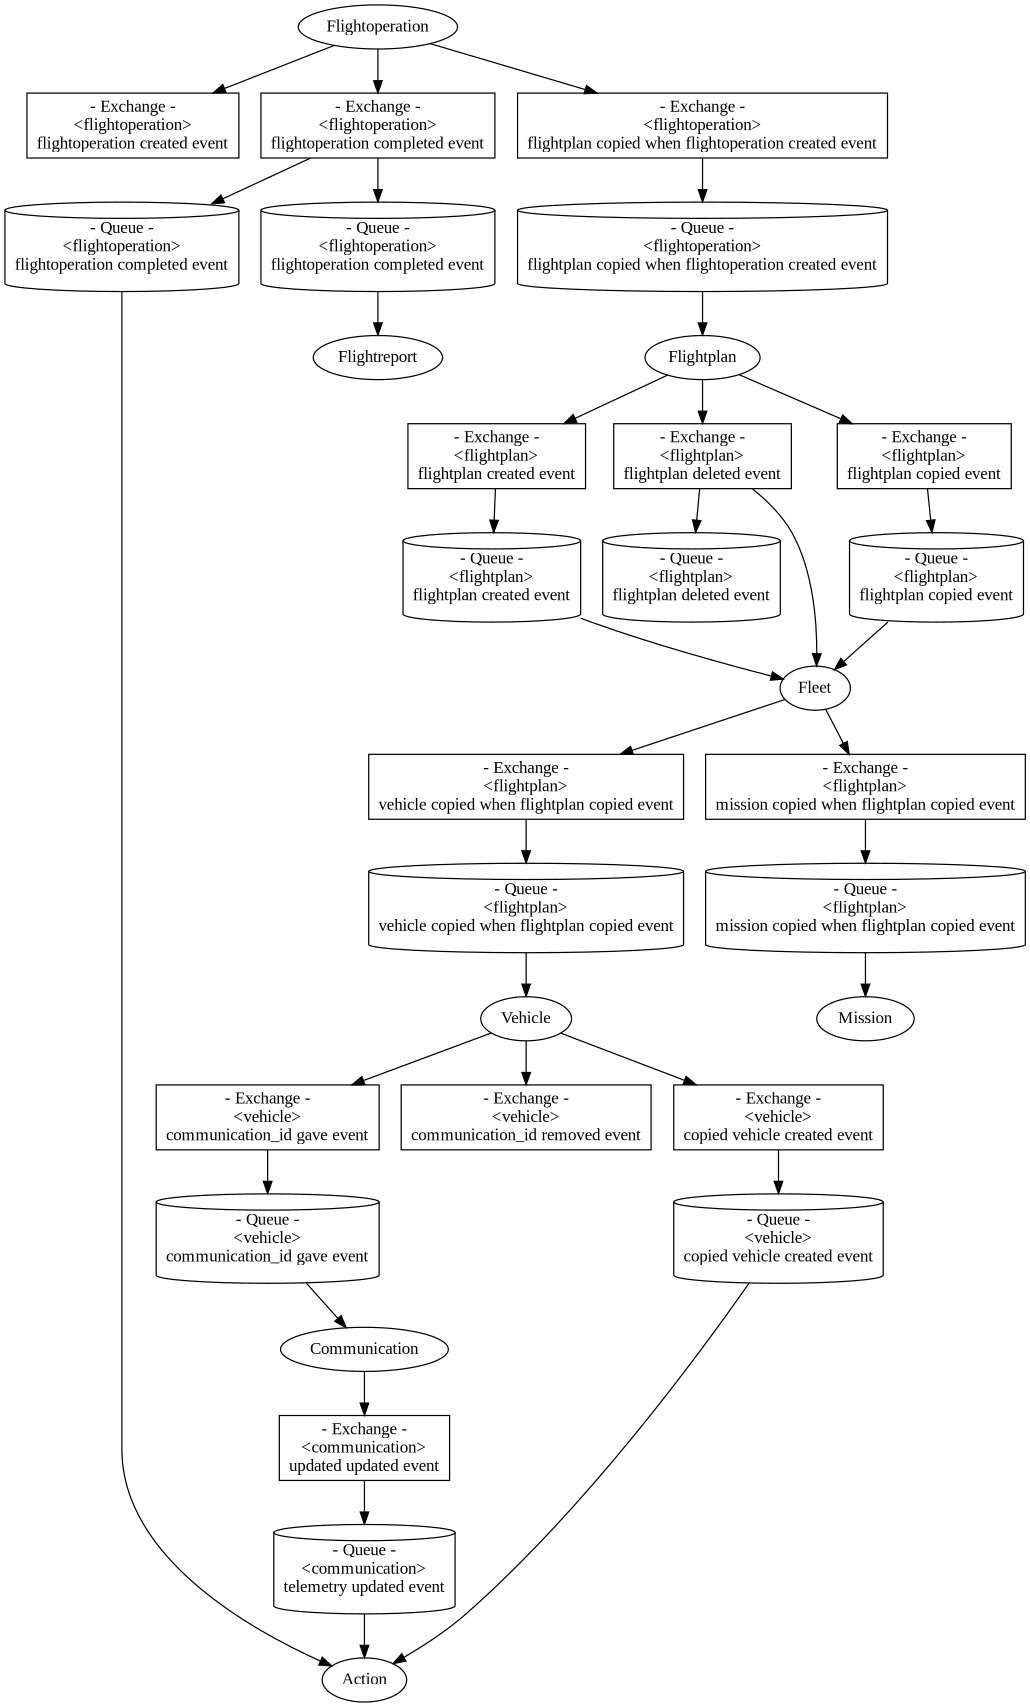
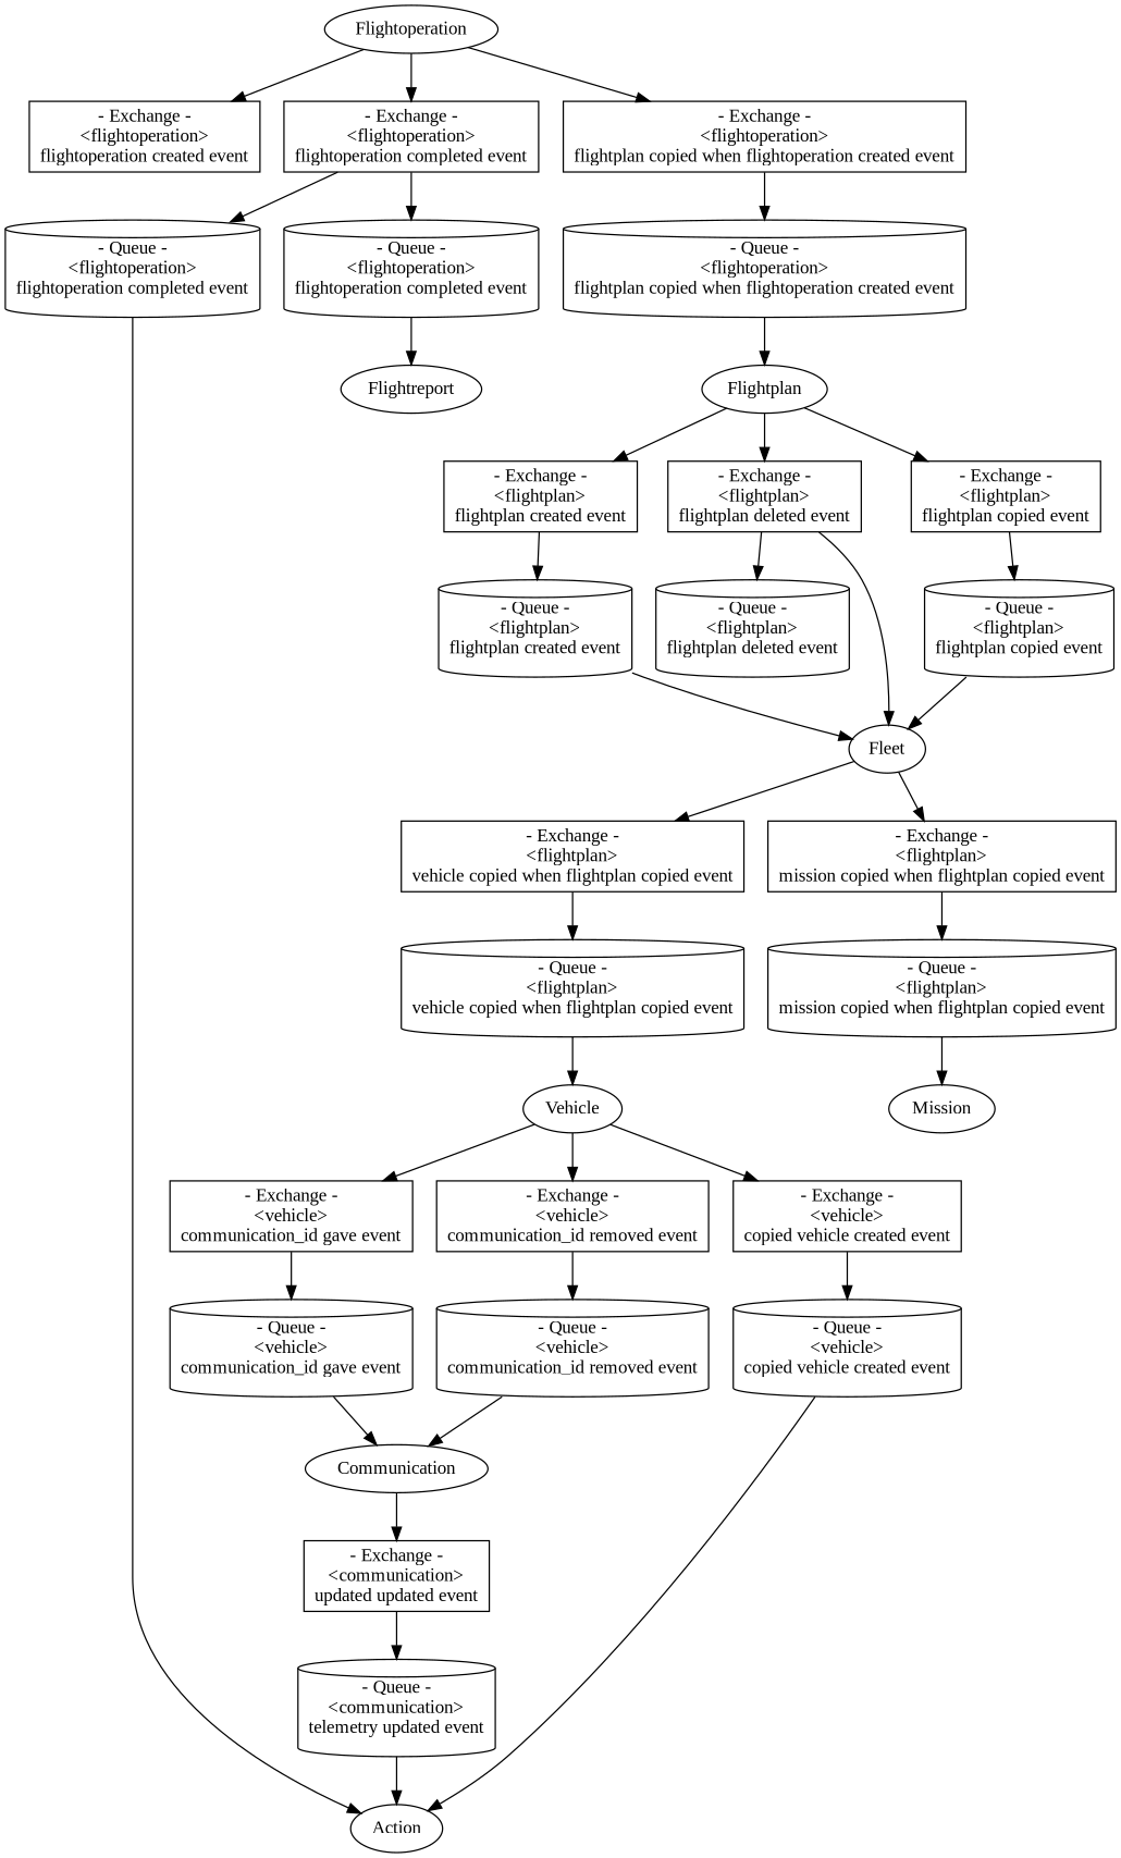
  digraph {
    fontname="Liberation Serif"
    rankdir=TB
    node [fontname="Liberation Serif" shape=Box]
    edge [fontname="Liberation Serif"]
    n1 [label="- Exchange -\n<vehicle>\ncommunication_id gave event"]
    n2 [label="- Exchange -\n<vehicle>\ncommunication_id removed event"]
    n3 [label="- Exchange -\n<vehicle>\ncopied vehicle created event"]
    n4 [label="- Queue -\n<vehicle>\ncommunication_id gave event" shape=cylinder]
+   n5 [label="- Queue -\n<vehicle>\ncommunication_id removed event" shape=cylinder]
    n6 [label="- Queue -\n<vehicle>\ncopied vehicle created event" shape=cylinder]
    n7 [label="- Queue -\n<flightoperation>\nflightoperation completed event" shape=cylinder]
    n8 [label="- Queue -\n<flightoperation>\nflightoperation completed event" shape=cylinder]
    n9 [label=Communication shape=""]
    n10 [label=Action shape=""]
    n11 [label=Flightreport shape=""]
    n12 [label=Vehicle shape=""]
    n13 [label="- Queue -\n<flightplan>\nvehicle copied when flightplan copied event" shape=cylinder]
    n14 [label="- Exchange -\n<communication>\nupdated updated event"]
    n15 [label="- Queue -\n<communication>\ntelemetry updated event" shape=cylinder]
    n16 [label=Mission shape=""]
    n17 [label="- Queue -\n<flightplan>\nmission copied when flightplan copied event" shape=cylinder]
    n18 [label=Flightplan shape=""]
    n19 [label="- Exchange -\n<flightplan>\nflightplan created event"]
    n20 [label="- Exchange -\n<flightplan>\nflightplan deleted event"]
    n21 [label="- Exchange -\n<flightplan>\nflightplan copied event"]
    n22 [label="- Queue -\n<flightplan>\nflightplan created event" shape=cylinder]
    n23 [label="- Queue -\n<flightplan>\nflightplan deleted event" shape=cylinder]
    n24 [label=Fleet shape=""]
    n25 [label="- Queue -\n<flightplan>\nflightplan copied event" shape=cylinder]
    n26 [label="- Queue -\n<flightoperation>\nflightplan copied when flightoperation created event" shape=cylinder]
    n27 [label="- Exchange -\n<flightplan>\nvehicle copied when flightplan copied event"]
    n28 [label="- Exchange -\n<flightplan>\nmission copied when flightplan copied event"]
    n29 [label=Flightoperation shape=""]
    n30 [label="- Exchange -\n<flightoperation>\nflightoperation created event"]
    n31 [label="- Exchange -\n<flightoperation>\nflightoperation completed event"]
    n32 [label="- Exchange -\n<flightoperation>\nflightplan copied when flightoperation created event"]
    subgraph sub_1 {
      rank=same
      n1
      n2
      n3
    }
    subgraph sub_2 {
      rank=same
      n4
+     n5
      n6
    }
    subgraph sub_3 {
      rank=same
      n7
      n8
    }
    n1 -> n4
+   n2 -> n5
    n3 -> n6
    n4 -> n9
+   n5 -> n9
    n6 -> n10
    n7 -> n10
    n8 -> n11
    n9 -> n14
    n12 -> n1
    n12 -> n2
    n12 -> n3
    n13 -> n12
    n14 -> n15
    n15 -> n10
    n17 -> n16
    n18 -> n19
    n18 -> n20
    n18 -> n21
    n19 -> n22
    n20 -> n23
    n20 -> n24
    n21 -> n25
    n22 -> n24
    n24 -> n27
    n24 -> n28
    n25 -> n24
    n26 -> n18
    n27 -> n13
    n28 -> n17
    n29 -> n30
    n29 -> n31
    n29 -> n32
    n31 -> n7
    n31 -> n8
    n32 -> n26
  }
